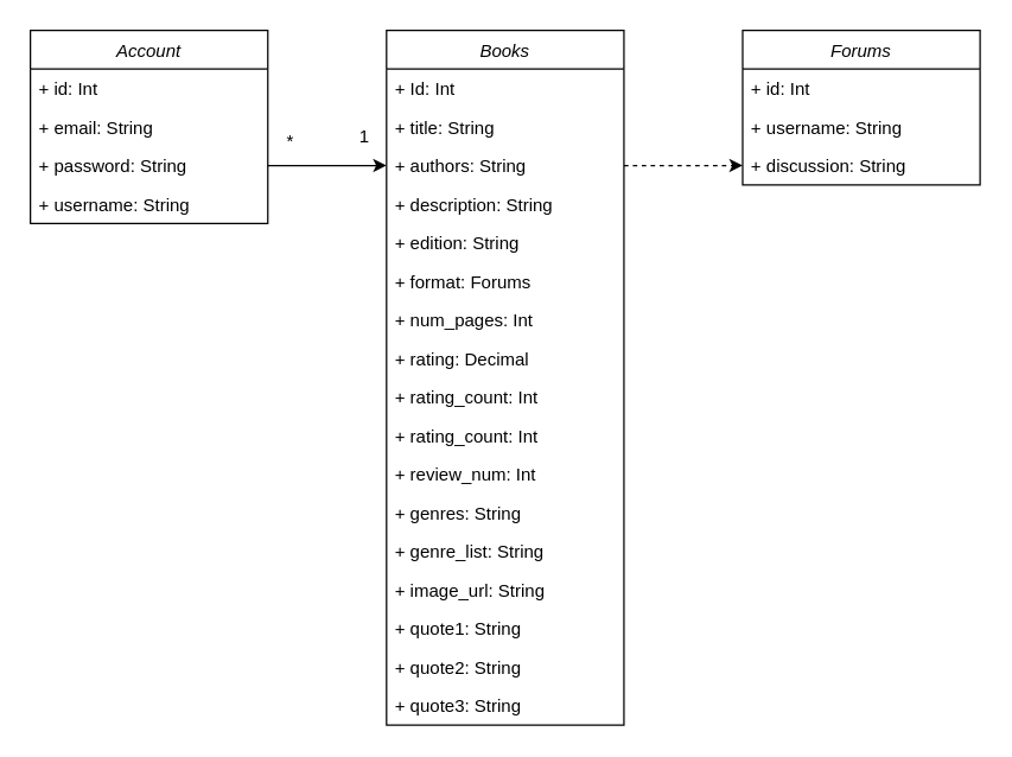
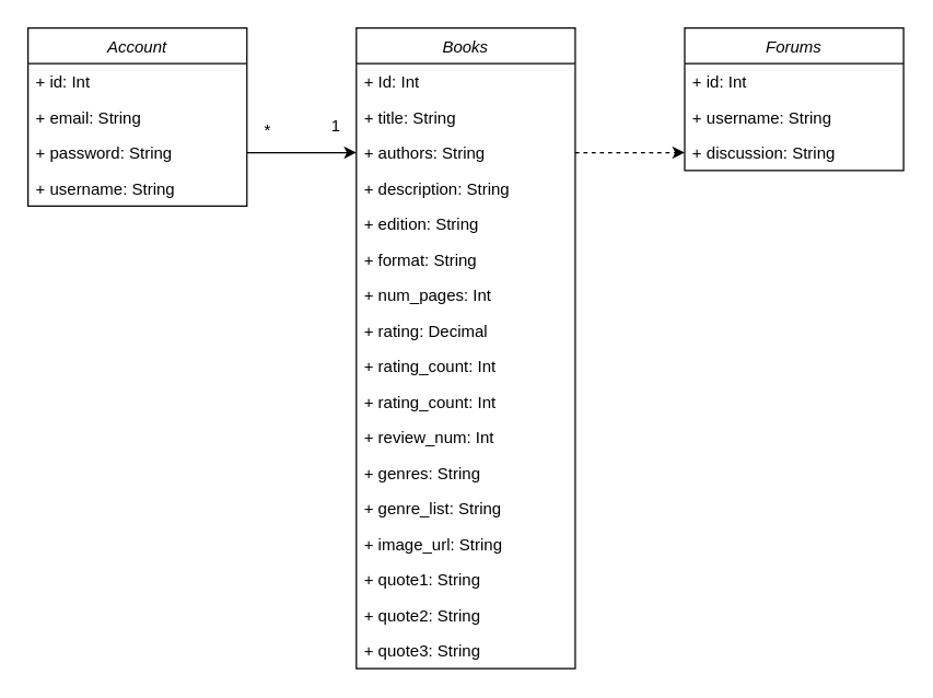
  <mxCell id="0" />
  <mxCell id="1" parent="0" />
  <mxCell id="2" value="Forums" style="swimlane;fontStyle=2;align=center;verticalAlign=top;childLayout=stackLayout;horizontal=1;startSize=26;horizontalStack=0;resizeParent=1;resizeLast=0;collapsible=1;marginBottom=0;rounded=0;shadow=0;strokeWidth=1;" parent="1" vertex="1"><mxGeometry x="500" width="160" height="104" as="geometry" y="20"><mxRectangle x="230" y="140" width="160" height="26" as="alternateBounds" /></mxGeometry></mxCell>
  <mxCell id="3" value="+ id: Int" style="text;align=left;verticalAlign=top;spacingLeft=4;spacingRight=4;overflow=hidden;rotatable=0;points=[[0,0.5],[1,0.5]];portConstraint=eastwest;" parent="2" vertex="1"><mxGeometry y="26" width="160" height="26" as="geometry" /></mxCell>
  <mxCell id="4" value="+ username: String" style="text;align=left;verticalAlign=top;spacingLeft=4;spacingRight=4;overflow=hidden;rotatable=0;points=[[0,0.5],[1,0.5]];portConstraint=eastwest;" parent="2" vertex="1"><mxGeometry y="52" width="160" height="26" as="geometry" /></mxCell>
  <mxCell id="5" value="+ discussion: String" style="text;align=left;verticalAlign=top;spacingLeft=4;spacingRight=4;overflow=hidden;rotatable=0;points=[[0,0.5],[1,0.5]];portConstraint=eastwest;" parent="2" vertex="1"><mxGeometry y="78" width="160" height="26" as="geometry" /></mxCell>
  <mxCell id="6" value="Books" style="swimlane;fontStyle=2;align=center;verticalAlign=top;childLayout=stackLayout;horizontal=1;startSize=26;horizontalStack=0;resizeParent=1;resizeLast=0;collapsible=1;marginBottom=0;rounded=0;shadow=0;strokeWidth=1;" parent="1" vertex="1"><mxGeometry x="260" width="160" height="468" as="geometry" y="20"><mxRectangle x="230" y="140" width="160" height="26" as="alternateBounds" /></mxGeometry></mxCell>
  <mxCell id="7" value="+ Id: Int" style="text;align=left;verticalAlign=top;spacingLeft=4;spacingRight=4;overflow=hidden;rotatable=0;points=[[0,0.5],[1,0.5]];portConstraint=eastwest;rounded=0;shadow=0;html=0;" parent="6" vertex="1"><mxGeometry y="26" width="160" height="26" as="geometry" /></mxCell>
  <mxCell id="8" value="+ title: String" style="text;align=left;verticalAlign=top;spacingLeft=4;spacingRight=4;overflow=hidden;rotatable=0;points=[[0,0.5],[1,0.5]];portConstraint=eastwest;rounded=0;shadow=0;html=0;" vertex="1" parent="6"><mxGeometry y="52" width="160" height="26" as="geometry" /></mxCell>
  <mxCell id="9" value="+ authors: String" style="text;align=left;verticalAlign=top;spacingLeft=4;spacingRight=4;overflow=hidden;rotatable=0;points=[[0,0.5],[1,0.5]];portConstraint=eastwest;rounded=0;shadow=0;html=0;" vertex="1" parent="6"><mxGeometry y="78" width="160" height="26" as="geometry" /></mxCell>
  <mxCell id="10" value="+ description: String" style="text;align=left;verticalAlign=top;spacingLeft=4;spacingRight=4;overflow=hidden;rotatable=0;points=[[0,0.5],[1,0.5]];portConstraint=eastwest;rounded=0;shadow=0;html=0;" vertex="1" parent="6"><mxGeometry y="104" width="160" height="26" as="geometry" /></mxCell>
  <mxCell id="11" value="+ edition: String" style="text;align=left;verticalAlign=top;spacingLeft=4;spacingRight=4;overflow=hidden;rotatable=0;points=[[0,0.5],[1,0.5]];portConstraint=eastwest;rounded=0;shadow=0;html=0;" vertex="1" parent="6"><mxGeometry y="130" width="160" height="26" as="geometry" /></mxCell>
- <mxCell id="12" value="+ format: Forums" style="text;align=left;verticalAlign=top;spacingLeft=4;spacingRight=4;overflow=hidden;rotatable=0;points=[[0,0.5],[1,0.5]];portConstraint=eastwest;rounded=0;shadow=0;html=0;" vertex="1" parent="6"><mxGeometry y="156" width="160" height="26" as="geometry" /></mxCell>
+ <mxCell id="12" value="+ format: String" style="text;align=left;verticalAlign=top;spacingLeft=4;spacingRight=4;overflow=hidden;rotatable=0;points=[[0,0.5],[1,0.5]];portConstraint=eastwest;rounded=0;shadow=0;html=0;" vertex="1" parent="6"><mxGeometry y="156" width="160" height="26" as="geometry" /></mxCell>
  <mxCell id="13" value="+ num_pages: Int" style="text;align=left;verticalAlign=top;spacingLeft=4;spacingRight=4;overflow=hidden;rotatable=0;points=[[0,0.5],[1,0.5]];portConstraint=eastwest;rounded=0;shadow=0;html=0;" vertex="1" parent="6"><mxGeometry y="182" width="160" height="26" as="geometry" /></mxCell>
  <mxCell id="14" value="+ rating: Decimal" style="text;align=left;verticalAlign=top;spacingLeft=4;spacingRight=4;overflow=hidden;rotatable=0;points=[[0,0.5],[1,0.5]];portConstraint=eastwest;rounded=0;shadow=0;html=0;" vertex="1" parent="6"><mxGeometry y="208" width="160" height="26" as="geometry" /></mxCell>
  <mxCell id="15" value="+ rating_count: Int" style="text;align=left;verticalAlign=top;spacingLeft=4;spacingRight=4;overflow=hidden;rotatable=0;points=[[0,0.5],[1,0.5]];portConstraint=eastwest;rounded=0;shadow=0;html=0;" vertex="1" parent="6"><mxGeometry y="234" width="160" height="26" as="geometry" /></mxCell>
  <mxCell id="16" value="+ rating_count: Int" style="text;align=left;verticalAlign=top;spacingLeft=4;spacingRight=4;overflow=hidden;rotatable=0;points=[[0,0.5],[1,0.5]];portConstraint=eastwest;rounded=0;shadow=0;html=0;" vertex="1" parent="6"><mxGeometry y="260" width="160" height="26" as="geometry" /></mxCell>
  <mxCell id="17" value="+ review_num: Int" style="text;align=left;verticalAlign=top;spacingLeft=4;spacingRight=4;overflow=hidden;rotatable=0;points=[[0,0.5],[1,0.5]];portConstraint=eastwest;rounded=0;shadow=0;html=0;" vertex="1" parent="6"><mxGeometry y="286" width="160" height="26" as="geometry" /></mxCell>
  <mxCell id="18" value="+ genres: String" style="text;align=left;verticalAlign=top;spacingLeft=4;spacingRight=4;overflow=hidden;rotatable=0;points=[[0,0.5],[1,0.5]];portConstraint=eastwest;rounded=0;shadow=0;html=0;" vertex="1" parent="6"><mxGeometry y="312" width="160" height="26" as="geometry" /></mxCell>
  <mxCell id="19" value="+ genre_list: String" style="text;align=left;verticalAlign=top;spacingLeft=4;spacingRight=4;overflow=hidden;rotatable=0;points=[[0,0.5],[1,0.5]];portConstraint=eastwest;rounded=0;shadow=0;html=0;" vertex="1" parent="6"><mxGeometry y="338" width="160" height="26" as="geometry" /></mxCell>
  <mxCell id="20" value="+ image_url: String" style="text;align=left;verticalAlign=top;spacingLeft=4;spacingRight=4;overflow=hidden;rotatable=0;points=[[0,0.5],[1,0.5]];portConstraint=eastwest;rounded=0;shadow=0;html=0;" vertex="1" parent="6"><mxGeometry y="364" width="160" height="26" as="geometry" /></mxCell>
  <mxCell id="21" value="+ quote1: String" style="text;align=left;verticalAlign=top;spacingLeft=4;spacingRight=4;overflow=hidden;rotatable=0;points=[[0,0.5],[1,0.5]];portConstraint=eastwest;rounded=0;shadow=0;html=0;" vertex="1" parent="6"><mxGeometry y="390" width="160" height="26" as="geometry" /></mxCell>
  <mxCell id="22" value="+ quote2: String" style="text;align=left;verticalAlign=top;spacingLeft=4;spacingRight=4;overflow=hidden;rotatable=0;points=[[0,0.5],[1,0.5]];portConstraint=eastwest;rounded=0;shadow=0;html=0;" vertex="1" parent="6"><mxGeometry y="416" width="160" height="26" as="geometry" /></mxCell>
  <mxCell id="23" value="+ quote3: String" style="text;align=left;verticalAlign=top;spacingLeft=4;spacingRight=4;overflow=hidden;rotatable=0;points=[[0,0.5],[1,0.5]];portConstraint=eastwest;rounded=0;shadow=0;html=0;" vertex="1" parent="6"><mxGeometry y="442" width="160" height="26" as="geometry" /></mxCell>
  <mxCell id="24" value="Account" style="swimlane;fontStyle=2;align=center;verticalAlign=top;childLayout=stackLayout;horizontal=1;startSize=26;horizontalStack=0;resizeParent=1;resizeLast=0;collapsible=1;marginBottom=0;rounded=0;shadow=0;strokeWidth=1;" parent="1" vertex="1"><mxGeometry width="160" height="130" as="geometry" x="20" y="20"><mxRectangle x="230" y="140" width="160" height="26" as="alternateBounds" /></mxGeometry></mxCell>
  <mxCell id="25" value="+ id: Int&#10;" style="text;align=left;verticalAlign=top;spacingLeft=4;spacingRight=4;overflow=hidden;rotatable=0;points=[[0,0.5],[1,0.5]];portConstraint=eastwest;rounded=0;shadow=0;html=0;" vertex="1" parent="24"><mxGeometry y="26" width="160" height="26" as="geometry" /></mxCell>
  <mxCell id="26" value="+ email: String" style="text;align=left;verticalAlign=top;spacingLeft=4;spacingRight=4;overflow=hidden;rotatable=0;points=[[0,0.5],[1,0.5]];portConstraint=eastwest;rounded=0;shadow=0;html=0;" parent="24" vertex="1"><mxGeometry y="52" width="160" height="26" as="geometry" /></mxCell>
  <mxCell id="27" value="+ password: String" style="text;align=left;verticalAlign=top;spacingLeft=4;spacingRight=4;overflow=hidden;rotatable=0;points=[[0,0.5],[1,0.5]];portConstraint=eastwest;rounded=0;shadow=0;html=0;" parent="24" vertex="1"><mxGeometry y="78" width="160" height="26" as="geometry" /></mxCell>
  <mxCell id="28" value="+ username: String" style="text;align=left;verticalAlign=top;spacingLeft=4;spacingRight=4;overflow=hidden;rotatable=0;points=[[0,0.5],[1,0.5]];portConstraint=eastwest;" parent="24" vertex="1"><mxGeometry y="104" width="160" height="26" as="geometry" /></mxCell>
  <mxCell id="29" value="1" style="text;html=1;align=center;verticalAlign=middle;resizable=0;points=[];autosize=1;strokeColor=none;fillColor=none;" parent="1" vertex="1"><mxGeometry x="230" y="77" width="30" height="30" as="geometry" /></mxCell>
  <mxCell id="30" value="*" style="text;html=1;align=center;verticalAlign=middle;resizable=0;points=[];autosize=1;strokeColor=none;fillColor=none;" parent="1" vertex="1"><mxGeometry x="180" y="80" width="30" height="30" as="geometry" /></mxCell>
  <mxCell id="31" style="edgeStyle=orthogonalEdgeStyle;rounded=0;orthogonalLoop=1;jettySize=auto;html=1;entryX=0;entryY=0.5;entryDx=0;entryDy=0;exitX=1;exitY=0.5;exitDx=0;exitDy=0;dashed=1;" parent="1" source="9" target="5" edge="1"><mxGeometry relative="1" as="geometry" /></mxCell>
  <mxCell id="32" style="edgeStyle=orthogonalEdgeStyle;rounded=0;orthogonalLoop=1;jettySize=auto;html=1;" parent="1" source="27" edge="1"><mxGeometry relative="1" as="geometry"><mxPoint x="260" y="111" as="targetPoint" /></mxGeometry></mxCell>
